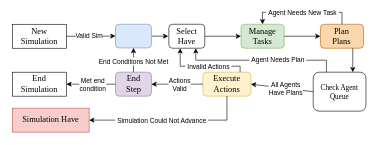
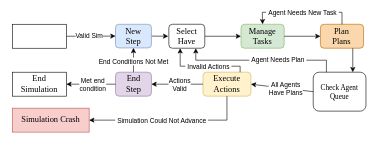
  <mxCell id="0" />
  <mxCell id="1" parent="0" />
  <mxCell id="2" value="" style="rounded=1;whiteSpace=wrap;html=1;fillColor=#e1d5e7;strokeColor=#9673a6;" vertex="1" parent="1"><mxGeometry x="192" y="120" width="60" height="40" as="geometry" /></mxCell>
  <mxCell id="3" value="" style="endArrow=classic;html=1;rounded=0;entryX=0;entryY=0.5;entryDx=0;entryDy=0;exitX=1;exitY=0.5;exitDx=0;exitDy=0;" edge="1" parent="1" source="32" target="16"><mxGeometry width="50" height="50" relative="1" as="geometry"><mxPoint x="130" y="40" as="sourcePoint" /><mxPoint x="350" y="240" as="targetPoint" /></mxGeometry></mxCell>
  <mxCell id="4" value="Valid Sim" style="edgeLabel;html=1;align=center;verticalAlign=middle;resizable=0;points=[];" vertex="1" connectable="0" parent="3"><mxGeometry x="-0.239" relative="1" as="geometry"><mxPoint x="7" as="offset" /></mxGeometry></mxCell>
  <mxCell id="5" value="" style="endArrow=classic;html=1;rounded=0;exitX=1;exitY=0.5;exitDx=0;exitDy=0;" edge="1" parent="1" source="16"><mxGeometry width="50" height="50" relative="1" as="geometry"><mxPoint x="270" y="100" as="sourcePoint" /><mxPoint x="280" y="60" as="targetPoint" /></mxGeometry></mxCell>
  <mxCell id="6" value="" style="endArrow=classic;html=1;rounded=0;entryX=0;entryY=0.5;entryDx=0;entryDy=0;exitX=1;exitY=0.5;exitDx=0;exitDy=0;" edge="1" parent="1" source="38" target="9"><mxGeometry width="50" height="50" relative="1" as="geometry"><mxPoint x="350" y="40" as="sourcePoint" /><mxPoint x="360" y="150" as="targetPoint" /></mxGeometry></mxCell>
  <mxCell id="7" value="" style="group" vertex="1" connectable="0" parent="1"><mxGeometry x="402" y="40" width="72" height="40" as="geometry" /></mxCell>
  <mxCell id="8" value="" style="group" vertex="1" connectable="0" parent="7"><mxGeometry x="-0.5" width="72" height="40" as="geometry" /></mxCell>
  <mxCell id="9" value="" style="rounded=1;whiteSpace=wrap;html=1;fillColor=#d5e8d4;strokeColor=#82b366;" vertex="1" parent="8"><mxGeometry width="72" height="40" as="geometry" /></mxCell>
  <mxCell id="10" value="Manage Tasks" style="text;html=1;strokeColor=none;fillColor=none;align=center;verticalAlign=middle;whiteSpace=wrap;rounded=0;fontFamily=Verdana;fontSize=14;" vertex="1" parent="8"><mxGeometry x="13.5" y="5" width="45" height="30" as="geometry" /></mxCell>
  <mxCell id="11" value="" style="group" vertex="1" connectable="0" parent="1"><mxGeometry x="534" y="40" width="72" height="40" as="geometry" /></mxCell>
  <mxCell id="12" value="" style="rounded=1;whiteSpace=wrap;html=1;fillColor=#fad7ac;strokeColor=#b46504;" vertex="1" parent="11"><mxGeometry width="72" height="40" as="geometry" /></mxCell>
  <mxCell id="13" value="Plan Plans" style="text;html=1;strokeColor=none;fillColor=none;align=center;verticalAlign=middle;whiteSpace=wrap;rounded=0;fontFamily=Verdana;fontSize=14;" vertex="1" parent="11"><mxGeometry x="12.316" y="4.75" width="47.368" height="30" as="geometry" /></mxCell>
  <mxCell id="14" value="" style="endArrow=classic;html=1;rounded=0;exitX=1;exitY=0.5;exitDx=0;exitDy=0;entryX=0;entryY=0.5;entryDx=0;entryDy=0;" edge="1" parent="1" source="9" target="12"><mxGeometry width="50" height="50" relative="1" as="geometry"><mxPoint x="460" y="150" as="sourcePoint" /><mxPoint x="510" y="100" as="targetPoint" /></mxGeometry></mxCell>
  <mxCell id="15" value="" style="group" vertex="1" connectable="0" parent="1"><mxGeometry x="192" y="40" width="60" height="39.5" as="geometry" /></mxCell>
  <mxCell id="16" value="" style="rounded=1;whiteSpace=wrap;html=1;fillColor=#dae8fc;strokeColor=#6c8ebf;" vertex="1" parent="15"><mxGeometry width="60" height="39.5" as="geometry" /></mxCell>
+ <mxCell id="17" value="New Step" style="text;html=1;strokeColor=none;fillColor=none;align=center;verticalAlign=middle;whiteSpace=wrap;rounded=0;fontFamily=Verdana;fontSize=14;" vertex="1" parent="15"><mxGeometry x="10.88" y="9.66" width="38.13" height="19.75" as="geometry" /></mxCell>
  <mxCell id="18" value="" style="group;" vertex="1" connectable="0" parent="1"><mxGeometry x="338" y="120" width="80" height="40" as="geometry" /></mxCell>
  <mxCell id="19" value="" style="rounded=1;whiteSpace=wrap;html=1;fillColor=#fff2cc;strokeColor=#d6b656;" vertex="1" parent="18"><mxGeometry width="80" height="40" as="geometry" /></mxCell>
  <mxCell id="20" value="Execute Actions" style="text;html=1;strokeColor=none;fillColor=none;align=center;verticalAlign=middle;whiteSpace=wrap;rounded=0;fontFamily=Verdana;fontSize=14;" vertex="1" parent="18"><mxGeometry x="10" y="5" width="60" height="30" as="geometry" /></mxCell>
  <mxCell id="21" value="" style="group" vertex="1" connectable="0" parent="1"><mxGeometry x="192" y="120" width="60" height="40" as="geometry" /></mxCell>
  <mxCell id="22" value="End Step" style="text;html=1;strokeColor=none;fillColor=none;align=center;verticalAlign=middle;whiteSpace=wrap;rounded=0;fontFamily=Verdana;fontSize=14;" vertex="1" parent="21"><mxGeometry x="13.75" y="5" width="32.5" height="30" as="geometry" /></mxCell>
  <mxCell id="23" value="" style="endArrow=classic;html=1;rounded=0;exitX=0.5;exitY=0;exitDx=0;exitDy=0;entryX=0.5;entryY=1;entryDx=0;entryDy=0;" edge="1" parent="1" source="2" target="16"><mxGeometry width="50" height="50" relative="1" as="geometry"><mxPoint x="280" y="180" as="sourcePoint" /><mxPoint x="330" y="130" as="targetPoint" /></mxGeometry></mxCell>
  <mxCell id="24" value="End Conditions Not Met" style="edgeLabel;html=1;align=center;verticalAlign=middle;resizable=0;points=[];" vertex="1" connectable="0" parent="23"><mxGeometry x="-0.062" y="1" relative="1" as="geometry"><mxPoint as="offset" /></mxGeometry></mxCell>
  <mxCell id="25" value="" style="endArrow=classic;html=1;rounded=0;exitX=0;exitY=0.5;exitDx=0;exitDy=0;entryX=1;entryY=0.5;entryDx=0;entryDy=0;" edge="1" parent="1" source="19" target="2"><mxGeometry width="50" height="50" relative="1" as="geometry"><mxPoint x="310" y="140" as="sourcePoint" /><mxPoint x="360" y="90" as="targetPoint" /></mxGeometry></mxCell>
  <mxCell id="26" value="Actions &lt;br&gt;Valid" style="edgeLabel;html=1;align=center;verticalAlign=middle;resizable=0;points=[];" vertex="1" connectable="0" parent="25"><mxGeometry x="-0.074" relative="1" as="geometry"><mxPoint as="offset" /></mxGeometry></mxCell>
  <mxCell id="27" value="" style="endArrow=classic;html=1;rounded=0;exitX=0;exitY=0.5;exitDx=0;exitDy=0;entryX=1;entryY=0.5;entryDx=0;entryDy=0;" edge="1" parent="1" source="2" target="35"><mxGeometry width="50" height="50" relative="1" as="geometry"><mxPoint x="150" y="110" as="sourcePoint" /><mxPoint x="130" y="170" as="targetPoint" /></mxGeometry></mxCell>
  <mxCell id="28" value="Met end&lt;br&gt;condition" style="edgeLabel;html=1;align=center;verticalAlign=middle;resizable=0;points=[];" vertex="1" connectable="0" parent="27"><mxGeometry x="-0.097" y="-1" relative="1" as="geometry"><mxPoint x="-2" y="1" as="offset" /></mxGeometry></mxCell>
  <mxCell id="29" value="" style="endArrow=classic;html=1;rounded=0;exitX=0.5;exitY=0;exitDx=0;exitDy=0;entryX=0.278;entryY=1.001;entryDx=0;entryDy=0;entryPerimeter=0;" edge="1" parent="1" target="39"><mxGeometry width="50" height="50" relative="1" as="geometry"><mxPoint x="400" y="120" as="sourcePoint" /><mxPoint x="298.5" y="80" as="targetPoint" /><Array as="points"><mxPoint x="400" y="110" /><mxPoint x="300" y="110" /></Array></mxGeometry></mxCell>
  <mxCell id="30" value="&amp;nbsp;Invalid Actions&amp;nbsp;" style="edgeLabel;html=1;align=center;verticalAlign=middle;resizable=0;points=[];" vertex="1" connectable="0" parent="29"><mxGeometry x="0.02" relative="1" as="geometry"><mxPoint x="7" as="offset" /></mxGeometry></mxCell>
  <mxCell id="31" value="" style="group" vertex="1" connectable="0" parent="1"><mxGeometry x="20" y="40" width="90" height="40" as="geometry" /></mxCell>
  <mxCell id="32" value="" style="rounded=0;whiteSpace=wrap;html=1;" vertex="1" parent="31"><mxGeometry width="90" height="40" as="geometry" /></mxCell>
- <mxCell id="33" value="New Simulation" style="text;html=1;strokeColor=none;fillColor=none;align=center;verticalAlign=middle;whiteSpace=wrap;rounded=0;fontFamily=Verdana;fontSize=14;" vertex="1" parent="31"><mxGeometry x="5" width="80" height="40" as="geometry" /></mxCell>
  <mxCell id="34" value="" style="group" vertex="1" connectable="0" parent="1"><mxGeometry x="20" y="120" width="90" height="40" as="geometry" /></mxCell>
  <mxCell id="35" value="" style="rounded=0;whiteSpace=wrap;html=1;" vertex="1" parent="34"><mxGeometry width="90" height="40" as="geometry" /></mxCell>
  <mxCell id="36" value="End Simulation" style="text;html=1;strokeColor=none;fillColor=none;align=center;verticalAlign=middle;whiteSpace=wrap;rounded=0;fontFamily=Verdana;fontSize=14;" vertex="1" parent="34"><mxGeometry x="5" width="80" height="40" as="geometry" /></mxCell>
  <mxCell id="37" value="" style="group" vertex="1" connectable="0" parent="1"><mxGeometry x="281" y="40" width="60" height="40" as="geometry" /></mxCell>
  <mxCell id="38" value="" style="rounded=1;whiteSpace=wrap;html=1;" vertex="1" parent="37"><mxGeometry width="60" height="40" as="geometry" /></mxCell>
  <mxCell id="39" value="Select Have" style="text;html=1;strokeColor=none;fillColor=none;align=center;verticalAlign=middle;whiteSpace=wrap;rounded=0;fontFamily=Verdana;fontSize=14;" vertex="1" parent="37"><mxGeometry x="5" width="50" height="40" as="geometry" /></mxCell>
  <mxCell id="40" value="&lt;font face=&quot;Verdana&quot;&gt;Check Agent Queue&lt;/font&gt;" style="rounded=1;whiteSpace=wrap;html=1;" vertex="1" parent="1"><mxGeometry x="522" y="120" width="88" height="65" as="geometry" /></mxCell>
  <mxCell id="41" value="" style="endArrow=classic;html=1;rounded=0;exitX=0.75;exitY=1;exitDx=0;exitDy=0;entryX=0.75;entryY=0;entryDx=0;entryDy=0;" edge="1" parent="1" source="12" target="40"><mxGeometry width="50" height="50" relative="1" as="geometry"><mxPoint x="310" y="140" as="sourcePoint" /><mxPoint x="360" y="90" as="targetPoint" /></mxGeometry></mxCell>
  <mxCell id="42" value="" style="endArrow=classic;html=1;rounded=0;exitX=0.25;exitY=0;exitDx=0;exitDy=0;entryX=0.75;entryY=1;entryDx=0;entryDy=0;" edge="1" parent="1" source="40" target="38"><mxGeometry width="50" height="50" relative="1" as="geometry"><mxPoint x="410" y="140" as="sourcePoint" /><mxPoint x="460" y="90" as="targetPoint" /><Array as="points"><mxPoint x="544" y="100" /><mxPoint x="326" y="100" /></Array></mxGeometry></mxCell>
  <mxCell id="43" value="&amp;nbsp;Agent Needs Plan&amp;nbsp;" style="edgeLabel;html=1;align=center;verticalAlign=middle;resizable=0;points=[];" vertex="1" connectable="0" parent="42"><mxGeometry x="-0.21" y="1" relative="1" as="geometry"><mxPoint y="-2" as="offset" /></mxGeometry></mxCell>
  <mxCell id="44" value="" style="endArrow=classic;html=1;rounded=0;exitX=0;exitY=0.5;exitDx=0;exitDy=0;entryX=1;entryY=0.5;entryDx=0;entryDy=0;" edge="1" parent="1" source="40" target="19"><mxGeometry width="50" height="50" relative="1" as="geometry"><mxPoint x="430" y="140" as="sourcePoint" /><mxPoint x="480" y="90" as="targetPoint" /></mxGeometry></mxCell>
  <mxCell id="45" value="All Agents&lt;br&gt;Have Plans" style="edgeLabel;html=1;align=center;verticalAlign=middle;resizable=0;points=[];" vertex="1" connectable="0" parent="44"><mxGeometry x="-0.148" y="1" relative="1" as="geometry"><mxPoint x="-2" y="-1" as="offset" /></mxGeometry></mxCell>
- <mxCell id="46" value="&lt;font face=&quot;Verdana&quot; style=&quot;font-size: 14px;&quot;&gt;Simulation Have&lt;/font&gt;" style="rounded=0;whiteSpace=wrap;html=1;fillColor=#f8cecc;strokeColor=#b85450;" vertex="1" parent="1"><mxGeometry x="20" y="180" width="128" height="40" as="geometry" /></mxCell>
+ <mxCell id="46" value="&lt;font face=&quot;Verdana&quot; style=&quot;font-size: 14px;&quot;&gt;Simulation Crash&lt;/font&gt;" style="rounded=0;whiteSpace=wrap;html=1;fillColor=#f8cecc;strokeColor=#b85450;" vertex="1" parent="1"><mxGeometry x="20" y="180" width="128" height="40" as="geometry" /></mxCell>
  <mxCell id="47" value="" style="endArrow=classic;html=1;rounded=0;exitX=0.5;exitY=1;exitDx=0;exitDy=0;entryX=1;entryY=0.5;entryDx=0;entryDy=0;" edge="1" parent="1" source="19" target="46"><mxGeometry width="50" height="50" relative="1" as="geometry"><mxPoint x="300" y="180" as="sourcePoint" /><mxPoint x="350" y="130" as="targetPoint" /><Array as="points"><mxPoint x="378" y="200" /></Array></mxGeometry></mxCell>
  <mxCell id="48" value="&amp;nbsp;Simulation Could Not Advance&amp;nbsp;" style="edgeLabel;html=1;align=center;verticalAlign=middle;resizable=0;points=[];" vertex="1" connectable="0" parent="47"><mxGeometry x="0.111" relative="1" as="geometry"><mxPoint as="offset" /></mxGeometry></mxCell>
  <mxCell id="49" value="" style="endArrow=classic;html=1;rounded=0;exitX=0.5;exitY=0;exitDx=0;exitDy=0;entryX=0.5;entryY=0;entryDx=0;entryDy=0;" edge="1" parent="1" source="12" target="9"><mxGeometry width="50" height="50" relative="1" as="geometry"><mxPoint x="300" y="180" as="sourcePoint" /><mxPoint x="350" y="130" as="targetPoint" /><Array as="points"><mxPoint x="570" y="20" /><mxPoint x="437" y="20" /></Array></mxGeometry></mxCell>
  <mxCell id="50" value="&amp;nbsp;Agent Needs New Task&amp;nbsp;" style="edgeLabel;html=1;align=center;verticalAlign=middle;resizable=0;points=[];" vertex="1" connectable="0" parent="49"><mxGeometry x="0.091" relative="1" as="geometry"><mxPoint x="7" as="offset" /></mxGeometry></mxCell>
